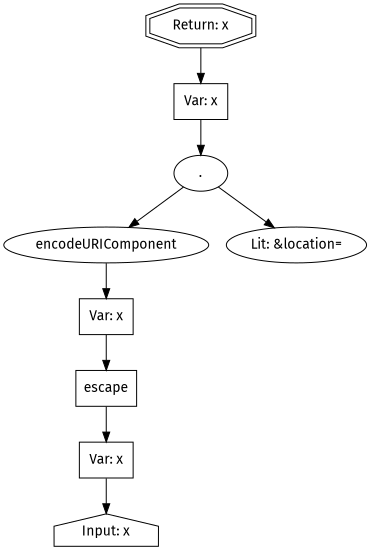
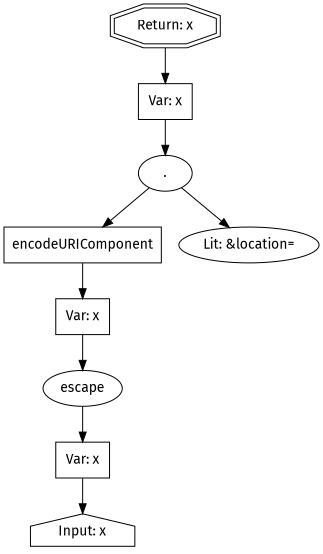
  digraph {
    fontname="Fira Sans"
    node [fontname="Fira Sans" shape=ellipse]
    edge [fontname="Fira Sans"]
    n1 [label="Input: x" shape=house]
-   n2 [label=escape shape=box]
+   n2 [label=escape]
    n3 [label="Var: x" shape=box]
-   n4 [label=encodeURIComponent]
+   n4 [label=encodeURIComponent shape=box]
    n5 [label="Var: x" shape=box]
    n6 [label="."]
    n7 [label="Lit: &amp;location="]
    n8 [label="Var: x" shape=box]
    n9 [label="Return: x" shape=doubleoctagon]
    n2 -> n3
    n3 -> n1
    n4 -> n5
    n5 -> n2
    n6 -> n4
    n6 -> n7
    n8 -> n6
    n9 -> n8
  }
